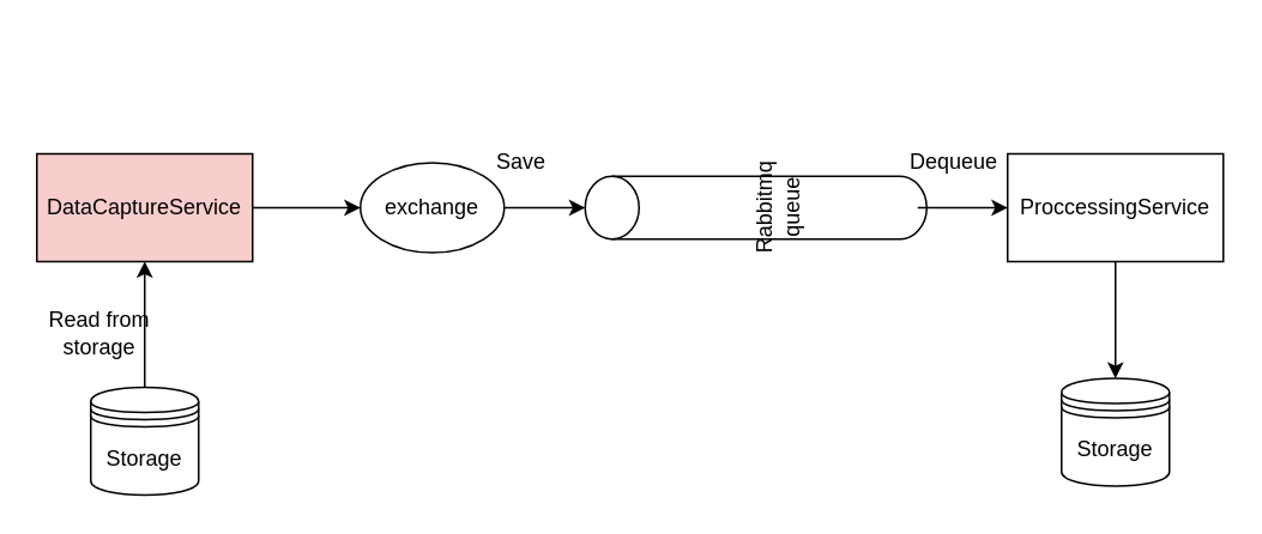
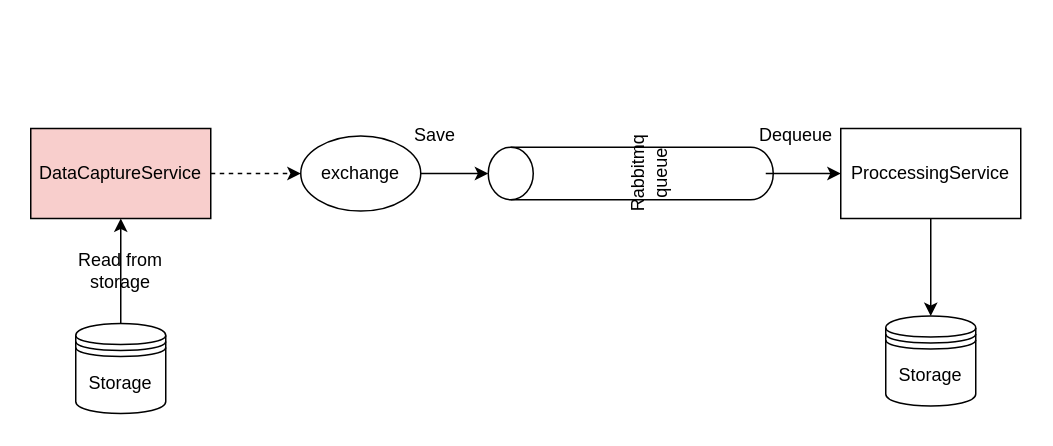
  <mxCell id="0" />
  <mxCell id="1" parent="0" />
  <mxCell id="2" value="DataCaptureService" style="rounded=0;whiteSpace=wrap;html=1;fillColor=#f8cecc;" vertex="1" parent="1"><mxGeometry x="20" y="85" width="120" height="60" as="geometry" /></mxCell>
  <mxCell id="3" value="ProccessingService" style="rounded=0;whiteSpace=wrap;html=1;" vertex="1" parent="1"><mxGeometry x="560" y="85" width="120" height="60" as="geometry" /></mxCell>
  <mxCell id="4" value="Rabbitmq queue" style="shape=cylinder3;whiteSpace=wrap;html=1;boundedLbl=1;backgroundOutline=1;size=15;rotation=-90;" vertex="1" parent="1"><mxGeometry x="402.5" y="20" width="35" height="190" as="geometry" /></mxCell>
  <mxCell id="5" value="Storage" style="shape=datastore;whiteSpace=wrap;html=1;" vertex="1" parent="1"><mxGeometry x="50" y="215" width="60" height="60" as="geometry" /></mxCell>
  <mxCell id="6" value="" style="endArrow=classic;html=1;rounded=0;exitX=0.5;exitY=1;exitDx=0;exitDy=0;entryX=0.5;entryY=0;entryDx=0;entryDy=0;" edge="1" parent="1" source="3" target="11"><mxGeometry width="50" height="50" relative="1" as="geometry"><mxPoint x="500" y="165" as="sourcePoint" /><mxPoint x="500" y="195" as="targetPoint" /></mxGeometry></mxCell>
  <mxCell id="7" value="" style="endArrow=classic;html=1;rounded=0;entryX=0.5;entryY=1;entryDx=0;entryDy=0;exitX=0.5;exitY=0;exitDx=0;exitDy=0;" edge="1" parent="1" source="5" target="2"><mxGeometry width="50" height="50" relative="1" as="geometry"><mxPoint x="290" y="325" as="sourcePoint" /><mxPoint x="340" y="275" as="targetPoint" /><Array as="points" /></mxGeometry></mxCell>
- <mxCell id="8" value="Read from&lt;br&gt;storage" style="text;html=1;strokeColor=none;fillColor=none;align=center;verticalAlign=middle;whiteSpace=wrap;rounded=0;" vertex="1" parent="1"><mxGeometry x="25" y="170" width="60" height="30" as="geometry" /></mxCell>
+ <mxCell id="8" value="Read from&lt;br&gt;storage" style="text;html=1;strokeColor=none;fillColor=none;align=center;verticalAlign=middle;whiteSpace=wrap;rounded=0;" vertex="1" parent="1"><mxGeometry x="50" y="165" width="60" height="30" as="geometry" /></mxCell>
  <mxCell id="9" value="" style="endArrow=classic;html=1;rounded=0;entryX=0.5;entryY=0;entryDx=0;entryDy=0;entryPerimeter=0;" edge="1" parent="1" target="4"><mxGeometry width="50" height="50" relative="1" as="geometry"><mxPoint x="280" y="115" as="sourcePoint" /><mxPoint x="200" y="115" as="targetPoint" /><Array as="points" /></mxGeometry></mxCell>
  <mxCell id="10" value="Save" style="text;strokeColor=none;fillColor=none;align=left;verticalAlign=middle;spacingLeft=4;spacingRight=4;overflow=hidden;points=[[0,0.5],[1,0.5]];portConstraint=eastwest;rotatable=0;whiteSpace=wrap;html=1;" vertex="1" parent="1"><mxGeometry x="270" y="75" width="80" height="30" as="geometry" /></mxCell>
  <mxCell id="11" value="Storage" style="shape=datastore;whiteSpace=wrap;html=1;" vertex="1" parent="1"><mxGeometry x="590" y="210" width="60" height="60" as="geometry" /></mxCell>
  <mxCell id="12" value="" style="endArrow=classic;html=1;rounded=0;entryX=0;entryY=0.5;entryDx=0;entryDy=0;" edge="1" parent="1" target="3"><mxGeometry width="50" height="50" relative="1" as="geometry"><mxPoint x="510" y="115" as="sourcePoint" /><mxPoint x="440" y="65" as="targetPoint" /></mxGeometry></mxCell>
  <mxCell id="13" value="Dequeue" style="text;strokeColor=none;fillColor=none;align=left;verticalAlign=middle;spacingLeft=4;spacingRight=4;overflow=hidden;points=[[0,0.5],[1,0.5]];portConstraint=eastwest;rotatable=0;whiteSpace=wrap;html=1;" vertex="1" parent="1"><mxGeometry x="500" y="75" width="80" height="30" as="geometry" /></mxCell>
  <mxCell id="14" value="exchange" style="ellipse;whiteSpace=wrap;html=1;" vertex="1" parent="1"><mxGeometry x="200" y="90" width="80" height="50" as="geometry" /></mxCell>
- <mxCell id="15" value="" style="endArrow=classic;html=1;rounded=0;entryX=0;entryY=0.5;entryDx=0;entryDy=0;exitX=1;exitY=0.5;exitDx=0;exitDy=0;" edge="1" parent="1" source="2" target="14"><mxGeometry width="50" height="50" relative="1" as="geometry"><mxPoint x="290" y="305" as="sourcePoint" /><mxPoint x="340" y="255" as="targetPoint" /><Array as="points"><mxPoint x="170" y="115" /></Array></mxGeometry></mxCell>
+ <mxCell id="15" value="" style="endArrow=classic;html=1;rounded=0;entryX=0;entryY=0.5;entryDx=0;entryDy=0;exitX=1;exitY=0.5;exitDx=0;exitDy=0;dashed=1;" edge="1" parent="1" source="2" target="14"><mxGeometry width="50" height="50" relative="1" as="geometry"><mxPoint x="290" y="305" as="sourcePoint" /><mxPoint x="340" y="255" as="targetPoint" /><Array as="points"><mxPoint x="170" y="115" /></Array></mxGeometry></mxCell>
